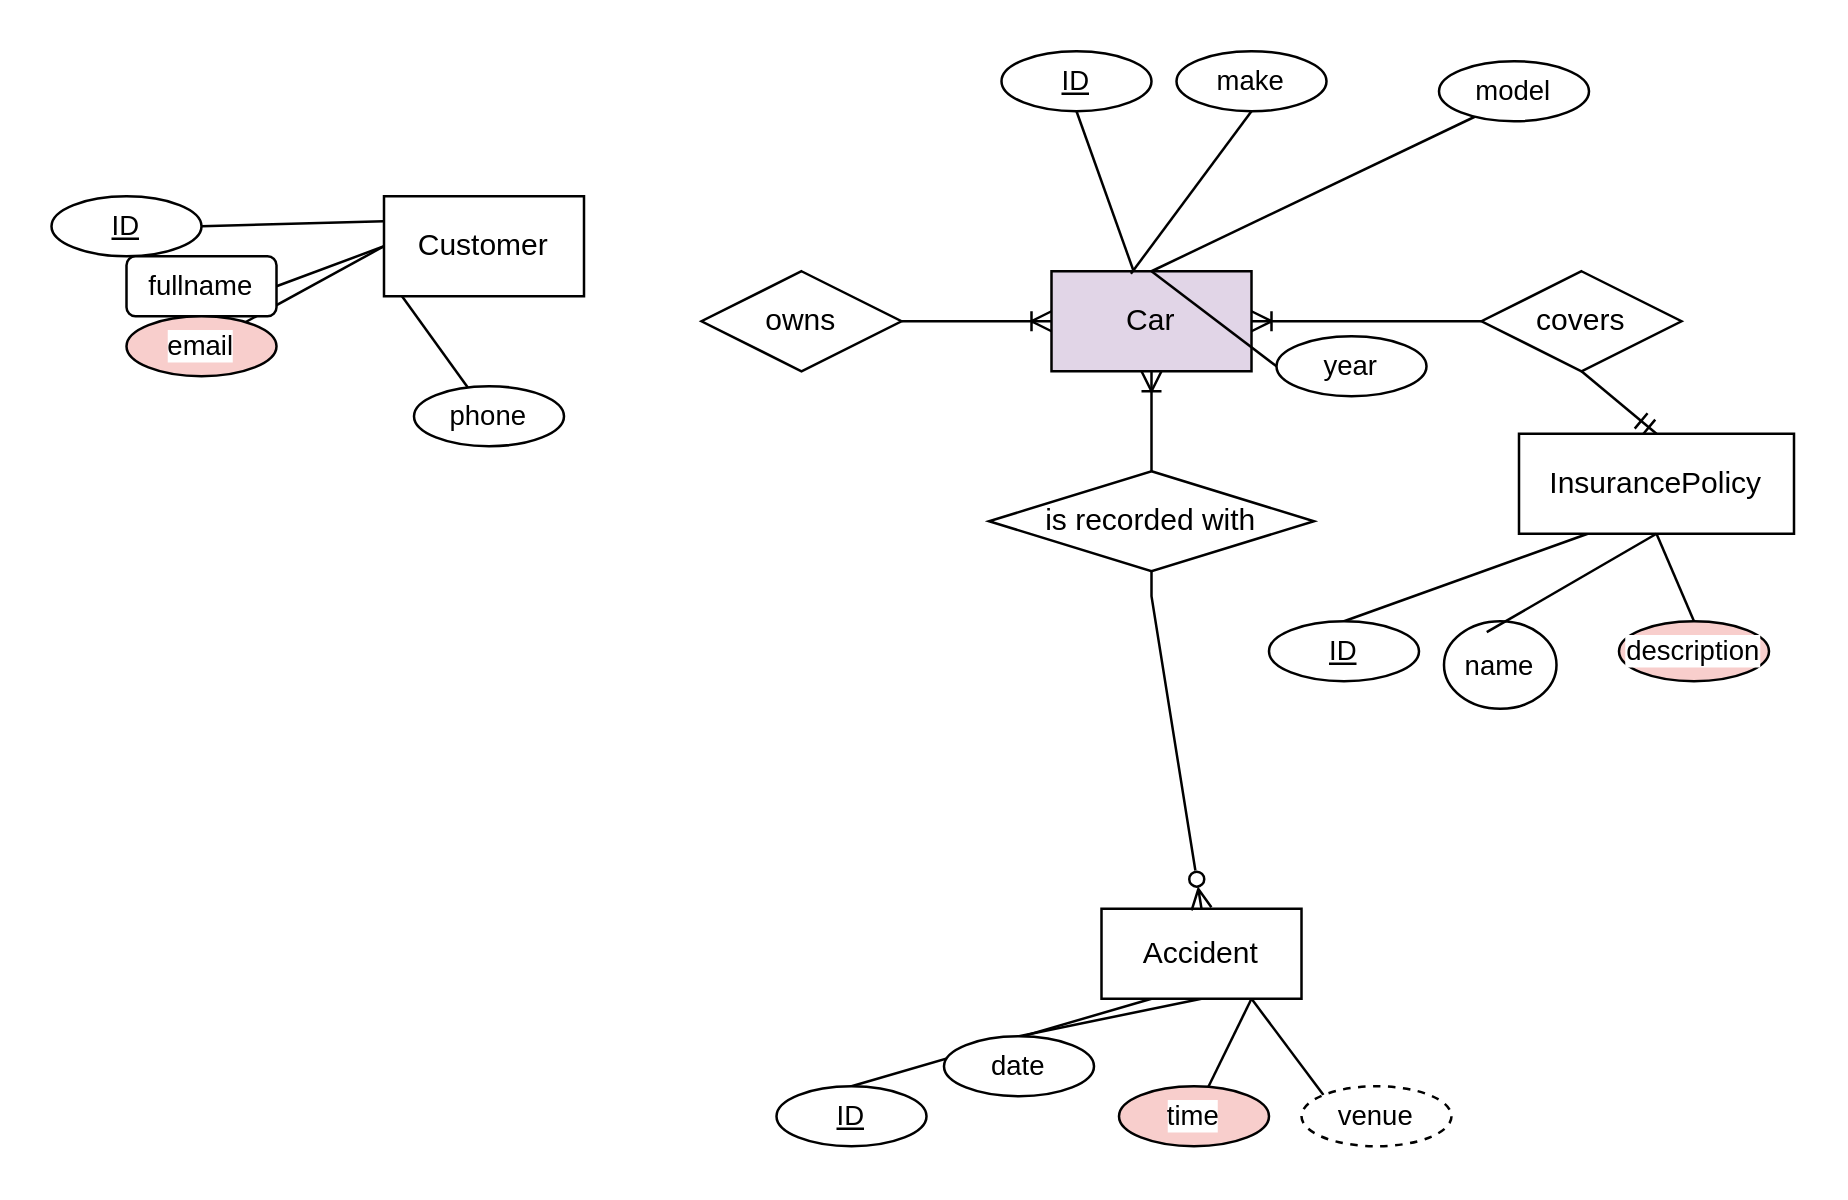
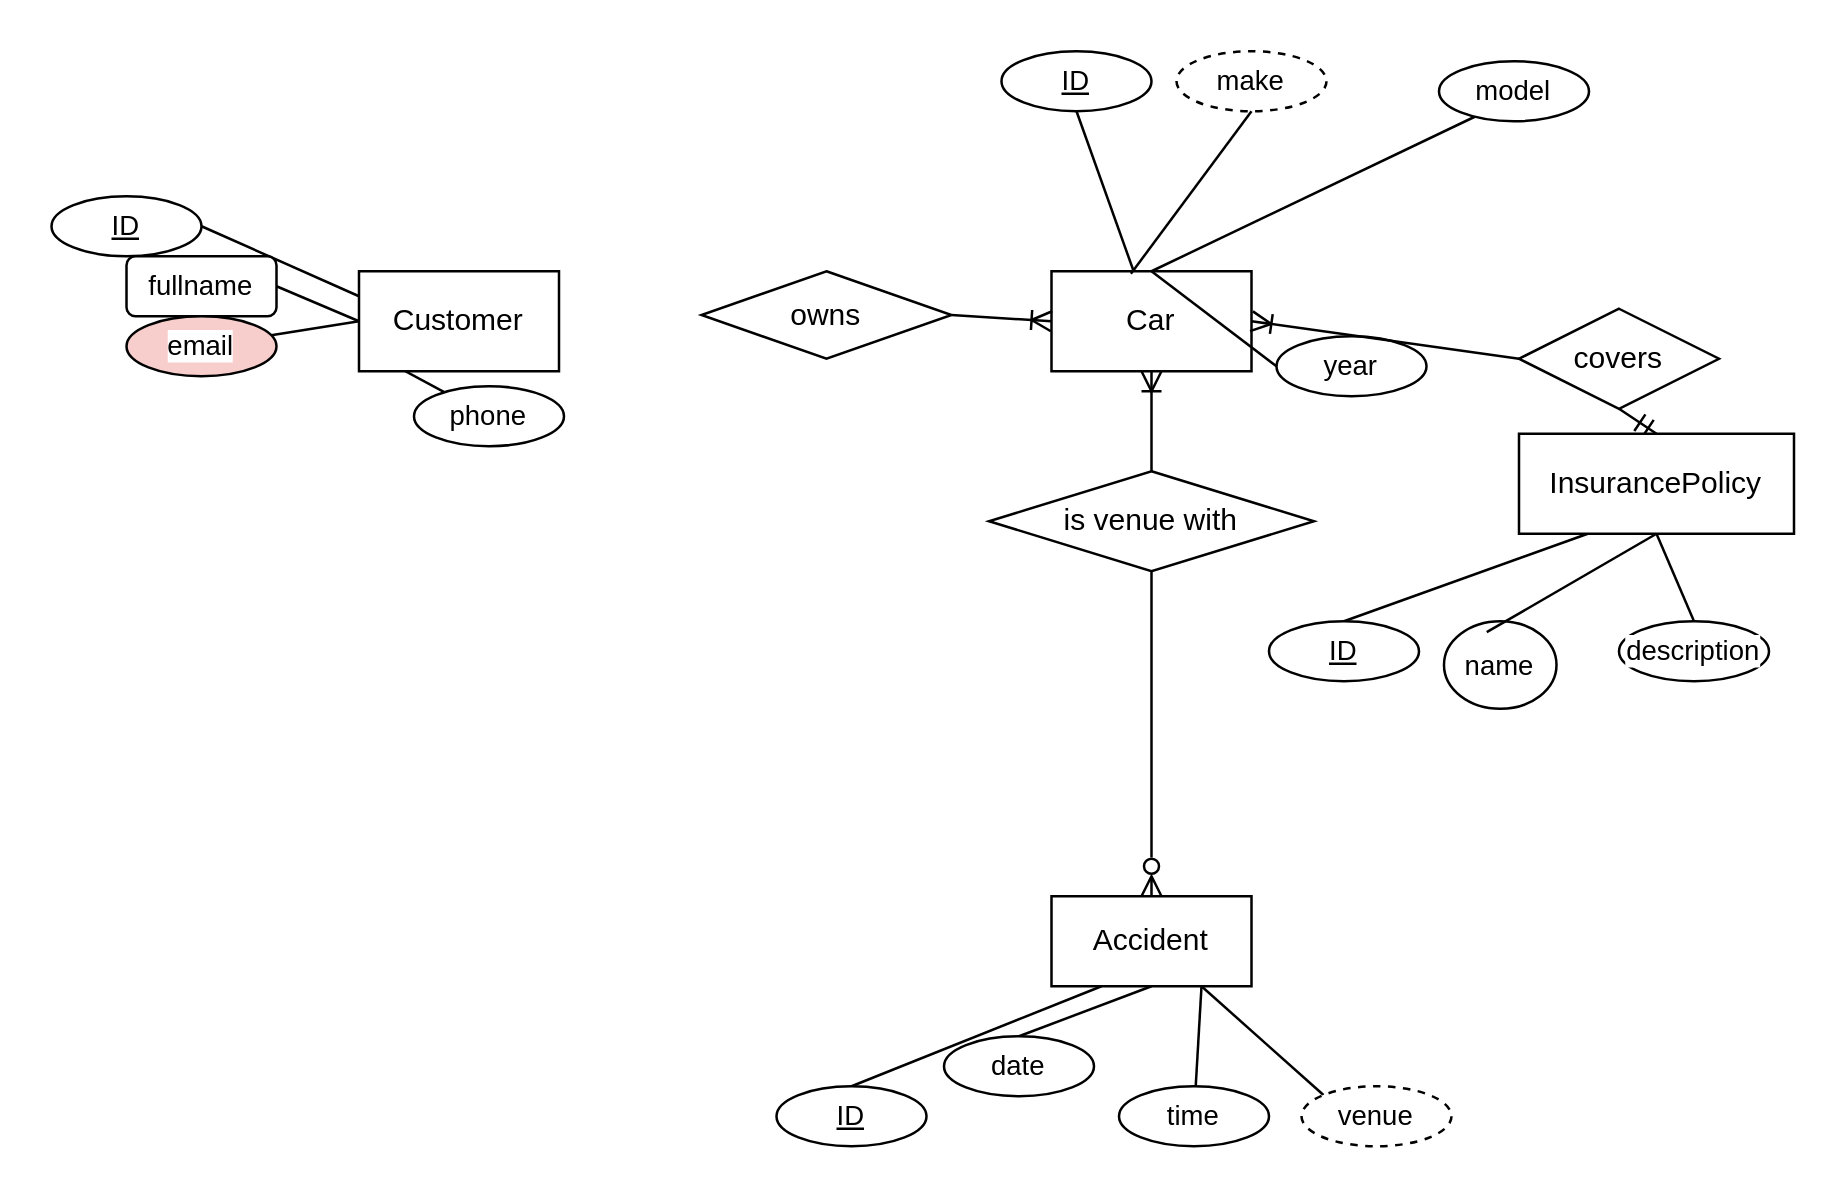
  <mxCell id="0" />
  <mxCell id="1" parent="0" />
  <mxCell id="2" style="edgeStyle=none;shape=connector;rounded=0;orthogonalLoop=1;jettySize=auto;html=1;exitX=0;exitY=0.25;exitDx=0;exitDy=0;entryX=1;entryY=0.5;entryDx=0;entryDy=0;strokeColor=default;align=center;verticalAlign=middle;fontFamily=Helvetica;fontSize=11;fontColor=default;labelBackgroundColor=default;endArrow=none;endFill=0;" edge="1" parent="1" source="6" target="23"><mxGeometry relative="1" as="geometry" /></mxCell>
  <mxCell id="3" style="edgeStyle=none;shape=connector;rounded=0;orthogonalLoop=1;jettySize=auto;html=1;exitX=0;exitY=0.5;exitDx=0;exitDy=0;entryX=1;entryY=0.5;entryDx=0;entryDy=0;strokeColor=default;align=center;verticalAlign=middle;fontFamily=Helvetica;fontSize=11;fontColor=default;labelBackgroundColor=default;endArrow=none;endFill=0;" edge="1" parent="1" source="6" target="24"><mxGeometry relative="1" as="geometry" /></mxCell>
  <mxCell id="4" style="edgeStyle=none;shape=connector;rounded=0;orthogonalLoop=1;jettySize=auto;html=1;exitX=0;exitY=0.5;exitDx=0;exitDy=0;strokeColor=default;align=center;verticalAlign=middle;fontFamily=Helvetica;fontSize=11;fontColor=default;labelBackgroundColor=default;endArrow=none;endFill=0;" edge="1" parent="1" source="6" target="25"><mxGeometry relative="1" as="geometry" /></mxCell>
  <mxCell id="5" style="edgeStyle=none;shape=connector;rounded=0;orthogonalLoop=1;jettySize=auto;html=1;exitX=0;exitY=0.75;exitDx=0;exitDy=0;strokeColor=default;align=center;verticalAlign=middle;fontFamily=Helvetica;fontSize=11;fontColor=default;labelBackgroundColor=default;endArrow=none;endFill=0;" edge="1" parent="1" source="6" target="26"><mxGeometry relative="1" as="geometry" /></mxCell>
- <mxCell id="6" value="Customer" style="rounded=0;whiteSpace=wrap;html=1;" vertex="1" parent="1"><mxGeometry x="153" y="78" width="80" height="40" as="geometry" /></mxCell>
+ <mxCell id="6" value="Customer" style="rounded=0;whiteSpace=wrap;html=1;" vertex="1" parent="1"><mxGeometry x="143" y="108" width="80" height="40" as="geometry" /></mxCell>
  <mxCell id="7" style="edgeStyle=none;shape=connector;rounded=0;orthogonalLoop=1;jettySize=auto;html=1;exitX=0.5;exitY=1;exitDx=0;exitDy=0;entryX=0.5;entryY=0;entryDx=0;entryDy=0;strokeColor=default;align=center;verticalAlign=middle;fontFamily=Helvetica;fontSize=11;fontColor=default;labelBackgroundColor=default;endArrow=none;endFill=0;startArrow=ERoneToMany;startFill=0;" edge="1" parent="1" source="9" target="18"><mxGeometry relative="1" as="geometry"><Array as="points"><mxPoint x="460" y="158" /></Array></mxGeometry></mxCell>
  <mxCell id="8" style="edgeStyle=none;shape=connector;rounded=0;orthogonalLoop=1;jettySize=auto;html=1;exitX=0.5;exitY=0;exitDx=0;exitDy=0;strokeColor=default;align=center;verticalAlign=middle;fontFamily=Helvetica;fontSize=11;fontColor=default;labelBackgroundColor=default;endArrow=none;endFill=0;entryX=0.28;entryY=0.875;entryDx=0;entryDy=0;entryPerimeter=0;" edge="1" parent="1" source="9" target="31"><mxGeometry relative="1" as="geometry"><mxPoint x="560" y="44" as="targetPoint" /><mxPoint x="480" y="64" as="sourcePoint" /></mxGeometry></mxCell>
- <mxCell id="9" value="Car" style="rounded=0;whiteSpace=wrap;html=1;fillColor=#e1d5e7;" vertex="1" parent="1"><mxGeometry x="420" y="108" width="80" height="40" as="geometry" /></mxCell>
+ <mxCell id="9" value="Car" style="rounded=0;whiteSpace=wrap;html=1;" vertex="1" parent="1"><mxGeometry x="420" y="108" width="80" height="40" as="geometry" /></mxCell>
  <mxCell id="10" style="edgeStyle=none;shape=connector;rounded=0;orthogonalLoop=1;jettySize=auto;html=1;exitX=1;exitY=0.5;exitDx=0;exitDy=0;entryX=0;entryY=0.5;entryDx=0;entryDy=0;strokeColor=default;align=center;verticalAlign=middle;fontFamily=Helvetica;fontSize=11;fontColor=default;labelBackgroundColor=default;endArrow=ERoneToMany;endFill=0;strokeWidth=1;" edge="1" parent="1" source="11" target="9"><mxGeometry relative="1" as="geometry" /></mxCell>
- <mxCell id="11" value="owns" style="shape=rhombus;perimeter=rhombusPerimeter;whiteSpace=wrap;html=1;align=center;" vertex="1" parent="1"><mxGeometry x="280" y="108" width="80" height="40" as="geometry" /></mxCell>
+ <mxCell id="11" value="owns" style="shape=rhombus;perimeter=rhombusPerimeter;whiteSpace=wrap;html=1;align=center;" vertex="1" parent="1"><mxGeometry x="280" y="108" width="100" height="35" as="geometry" /></mxCell>
  <mxCell id="12" style="edgeStyle=none;shape=connector;rounded=0;orthogonalLoop=1;jettySize=auto;html=1;exitX=0.25;exitY=1;exitDx=0;exitDy=0;entryX=0.5;entryY=0;entryDx=0;entryDy=0;strokeColor=default;align=center;verticalAlign=middle;fontFamily=Helvetica;fontSize=11;fontColor=default;labelBackgroundColor=default;endArrow=none;endFill=0;" edge="1" parent="1" source="16" target="40"><mxGeometry relative="1" as="geometry" /></mxCell>
  <mxCell id="13" style="edgeStyle=none;shape=connector;rounded=0;orthogonalLoop=1;jettySize=auto;html=1;exitX=0.5;exitY=1;exitDx=0;exitDy=0;entryX=0.5;entryY=0;entryDx=0;entryDy=0;strokeColor=default;align=center;verticalAlign=middle;fontFamily=Helvetica;fontSize=11;fontColor=default;labelBackgroundColor=default;endArrow=none;endFill=0;" edge="1" parent="1" source="16" target="41"><mxGeometry relative="1" as="geometry" /></mxCell>
  <mxCell id="14" style="edgeStyle=none;shape=connector;rounded=0;orthogonalLoop=1;jettySize=auto;html=1;exitX=0.75;exitY=1;exitDx=0;exitDy=0;strokeColor=default;align=center;verticalAlign=middle;fontFamily=Helvetica;fontSize=11;fontColor=default;labelBackgroundColor=default;endArrow=none;endFill=0;" edge="1" parent="1" source="16" target="42"><mxGeometry relative="1" as="geometry" /></mxCell>
  <mxCell id="15" style="edgeStyle=none;shape=connector;rounded=0;orthogonalLoop=1;jettySize=auto;html=1;exitX=0.75;exitY=1;exitDx=0;exitDy=0;entryX=0;entryY=0;entryDx=0;entryDy=0;strokeColor=default;align=center;verticalAlign=middle;fontFamily=Helvetica;fontSize=11;fontColor=default;labelBackgroundColor=default;endArrow=none;endFill=0;" edge="1" parent="1" source="16" target="43"><mxGeometry relative="1" as="geometry" /></mxCell>
- <mxCell id="16" value="Accident" style="rounded=0;whiteSpace=wrap;html=1;" vertex="1" parent="1"><mxGeometry x="440" y="363" width="80" height="36" as="geometry" /></mxCell>
+ <mxCell id="16" value="Accident" style="rounded=0;whiteSpace=wrap;html=1;" vertex="1" parent="1"><mxGeometry x="420" y="358" width="80" height="36" as="geometry" /></mxCell>
  <mxCell id="17" style="edgeStyle=none;shape=connector;rounded=0;orthogonalLoop=1;jettySize=auto;html=1;exitX=0.5;exitY=1;exitDx=0;exitDy=0;entryX=0.5;entryY=0;entryDx=0;entryDy=0;strokeColor=default;align=center;verticalAlign=middle;fontFamily=Helvetica;fontSize=11;fontColor=default;labelBackgroundColor=default;endArrow=ERzeroToMany;endFill=0;" edge="1" parent="1" source="18" target="16"><mxGeometry relative="1" as="geometry"><Array as="points"><mxPoint x="460" y="238" /></Array></mxGeometry></mxCell>
- <mxCell id="18" value="is recorded with" style="shape=rhombus;perimeter=rhombusPerimeter;whiteSpace=wrap;html=1;align=center;" vertex="1" parent="1"><mxGeometry x="395" y="188" width="130" height="40" as="geometry" /></mxCell>
+ <mxCell id="18" value="is venue with" style="shape=rhombus;perimeter=rhombusPerimeter;whiteSpace=wrap;html=1;align=center;" vertex="1" parent="1"><mxGeometry x="395" y="188" width="130" height="40" as="geometry" /></mxCell>
  <mxCell id="19" style="edgeStyle=none;shape=connector;rounded=0;orthogonalLoop=1;jettySize=auto;html=1;exitX=0.25;exitY=1;exitDx=0;exitDy=0;entryX=0.5;entryY=0;entryDx=0;entryDy=0;strokeColor=default;align=center;verticalAlign=middle;fontFamily=Helvetica;fontSize=11;fontColor=default;labelBackgroundColor=default;endArrow=none;endFill=0;" edge="1" parent="1" source="22" target="34"><mxGeometry relative="1" as="geometry" /></mxCell>
  <mxCell id="20" style="edgeStyle=none;shape=connector;rounded=0;orthogonalLoop=1;jettySize=auto;html=1;exitX=0.5;exitY=1;exitDx=0;exitDy=0;entryX=0.5;entryY=0;entryDx=0;entryDy=0;strokeColor=default;align=center;verticalAlign=middle;fontFamily=Helvetica;fontSize=11;fontColor=default;labelBackgroundColor=default;endArrow=none;endFill=0;" edge="1" parent="1" source="22" target="37"><mxGeometry relative="1" as="geometry" /></mxCell>
  <mxCell id="21" style="edgeStyle=none;shape=connector;rounded=0;orthogonalLoop=1;jettySize=auto;html=1;exitX=0.5;exitY=0;exitDx=0;exitDy=0;entryX=0.5;entryY=1;entryDx=0;entryDy=0;strokeColor=default;align=center;verticalAlign=middle;fontFamily=Helvetica;fontSize=11;fontColor=default;labelBackgroundColor=default;endArrow=none;endFill=0;startArrow=ERmandOne;startFill=0;" edge="1" parent="1" source="22" target="39"><mxGeometry relative="1" as="geometry" /></mxCell>
  <mxCell id="22" value="InsurancePolicy" style="rounded=0;whiteSpace=wrap;html=1;" vertex="1" parent="1"><mxGeometry x="607" y="173" width="110" height="40" as="geometry" /></mxCell>
  <mxCell id="23" value="ID" style="ellipse;whiteSpace=wrap;html=1;align=center;fontFamily=Helvetica;fontSize=11;fontColor=default;labelBackgroundColor=default;fontStyle=4" vertex="1" parent="1"><mxGeometry x="20" y="78" width="60" height="24" as="geometry" /></mxCell>
  <mxCell id="24" value="fullname" style="whiteSpace=wrap;html=1;align=center;fontFamily=Helvetica;fontSize=11;fontColor=default;labelBackgroundColor=default;rounded=1;" vertex="1" parent="1"><mxGeometry x="50" y="102" width="60" height="24" as="geometry" /></mxCell>
  <mxCell id="25" value="email" style="ellipse;whiteSpace=wrap;html=1;align=center;fontFamily=Helvetica;fontSize=11;fontColor=default;labelBackgroundColor=default;fillColor=#f8cecc;" vertex="1" parent="1"><mxGeometry x="50" y="126" width="60" height="24" as="geometry" /></mxCell>
  <mxCell id="26" value="phone" style="ellipse;whiteSpace=wrap;html=1;align=center;fontFamily=Helvetica;fontSize=11;fontColor=default;labelBackgroundColor=default;" vertex="1" parent="1"><mxGeometry x="165" y="154" width="60" height="24" as="geometry" /></mxCell>
  <mxCell id="27" style="edgeStyle=none;shape=connector;rounded=0;orthogonalLoop=1;jettySize=auto;html=1;exitX=0.5;exitY=1;exitDx=0;exitDy=0;strokeColor=default;align=center;verticalAlign=middle;fontFamily=Helvetica;fontSize=11;fontColor=default;labelBackgroundColor=default;endArrow=none;endFill=0;" edge="1" parent="1" source="28" target="9"><mxGeometry relative="1" as="geometry" /></mxCell>
  <mxCell id="28" value="&lt;u&gt;ID&lt;/u&gt;" style="ellipse;whiteSpace=wrap;html=1;align=center;fontFamily=Helvetica;fontSize=11;fontColor=default;labelBackgroundColor=default;" vertex="1" parent="1"><mxGeometry x="400" y="20" width="60" height="24" as="geometry" /></mxCell>
- <mxCell id="29" value="make" style="ellipse;whiteSpace=wrap;html=1;align=center;fontFamily=Helvetica;fontSize=11;fontColor=default;labelBackgroundColor=default;" vertex="1" parent="1"><mxGeometry x="470" y="20" width="60" height="24" as="geometry" /></mxCell>
+ <mxCell id="29" value="make" style="ellipse;whiteSpace=wrap;html=1;align=center;fontFamily=Helvetica;fontSize=11;fontColor=default;labelBackgroundColor=default;dashed=1;" vertex="1" parent="1"><mxGeometry x="470" y="20" width="60" height="24" as="geometry" /></mxCell>
  <mxCell id="30" style="edgeStyle=none;shape=connector;rounded=0;orthogonalLoop=1;jettySize=auto;html=1;strokeColor=default;align=center;verticalAlign=middle;fontFamily=Helvetica;fontSize=11;fontColor=default;labelBackgroundColor=default;endArrow=none;endFill=0;entryX=0.5;entryY=1;entryDx=0;entryDy=0;exitX=0.397;exitY=0.025;exitDx=0;exitDy=0;exitPerimeter=0;" edge="1" parent="1" source="9" target="29"><mxGeometry relative="1" as="geometry"><mxPoint x="470" y="58" as="sourcePoint" /><mxPoint x="480" y="54" as="targetPoint" /></mxGeometry></mxCell>
  <mxCell id="31" value="model" style="ellipse;whiteSpace=wrap;html=1;align=center;fontFamily=Helvetica;fontSize=11;fontColor=default;labelBackgroundColor=default;" vertex="1" parent="1"><mxGeometry x="575" y="24" width="60" height="24" as="geometry" /></mxCell>
  <mxCell id="32" style="edgeStyle=none;shape=connector;rounded=0;orthogonalLoop=1;jettySize=auto;html=1;exitX=0;exitY=0.5;exitDx=0;exitDy=0;entryX=0.5;entryY=0;entryDx=0;entryDy=0;strokeColor=default;align=center;verticalAlign=middle;fontFamily=Helvetica;fontSize=11;fontColor=default;labelBackgroundColor=default;endArrow=none;endFill=0;" edge="1" parent="1" source="33" target="9"><mxGeometry relative="1" as="geometry" /></mxCell>
  <mxCell id="33" value="year" style="ellipse;whiteSpace=wrap;html=1;align=center;fontFamily=Helvetica;fontSize=11;fontColor=default;labelBackgroundColor=default;" vertex="1" parent="1"><mxGeometry x="510" y="134" width="60" height="24" as="geometry" /></mxCell>
  <mxCell id="34" value="&lt;u&gt;ID&lt;/u&gt;" style="ellipse;whiteSpace=wrap;html=1;align=center;fontFamily=Helvetica;fontSize=11;fontColor=default;labelBackgroundColor=default;" vertex="1" parent="1"><mxGeometry x="507" y="248" width="60" height="24" as="geometry" /></mxCell>
  <mxCell id="35" value="name" style="ellipse;whiteSpace=wrap;html=1;align=center;fontFamily=Helvetica;fontSize=11;fontColor=default;labelBackgroundColor=default;" vertex="1" parent="1"><mxGeometry x="577" y="248" width="45" height="35" as="geometry" /></mxCell>
  <mxCell id="36" style="edgeStyle=none;shape=connector;rounded=0;orthogonalLoop=1;jettySize=auto;html=1;exitX=0.5;exitY=1;exitDx=0;exitDy=0;entryX=0.38;entryY=0.125;entryDx=0;entryDy=0;entryPerimeter=0;strokeColor=default;align=center;verticalAlign=middle;fontFamily=Helvetica;fontSize=11;fontColor=default;labelBackgroundColor=default;endArrow=none;endFill=0;" edge="1" parent="1" source="22" target="35"><mxGeometry relative="1" as="geometry" /></mxCell>
- <mxCell id="37" value="description" style="ellipse;whiteSpace=wrap;html=1;align=center;fontFamily=Helvetica;fontSize=11;fontColor=default;labelBackgroundColor=default;fillColor=#f8cecc;" vertex="1" parent="1"><mxGeometry x="647" y="248" width="60" height="24" as="geometry" /></mxCell>
+ <mxCell id="37" value="description" style="ellipse;whiteSpace=wrap;html=1;align=center;fontFamily=Helvetica;fontSize=11;fontColor=default;labelBackgroundColor=default;" vertex="1" parent="1"><mxGeometry x="647" y="248" width="60" height="24" as="geometry" /></mxCell>
  <mxCell id="38" style="edgeStyle=none;shape=connector;rounded=0;orthogonalLoop=1;jettySize=auto;html=1;exitX=0;exitY=0.5;exitDx=0;exitDy=0;entryX=1;entryY=0.5;entryDx=0;entryDy=0;strokeColor=default;align=center;verticalAlign=middle;fontFamily=Helvetica;fontSize=11;fontColor=default;labelBackgroundColor=default;endArrow=ERoneToMany;endFill=0;" edge="1" parent="1" source="39" target="9"><mxGeometry relative="1" as="geometry" /></mxCell>
- <mxCell id="39" value="covers" style="shape=rhombus;perimeter=rhombusPerimeter;whiteSpace=wrap;html=1;align=center;" vertex="1" parent="1"><mxGeometry x="592" y="108" width="80" height="40" as="geometry" /></mxCell>
+ <mxCell id="39" value="covers" style="shape=rhombus;perimeter=rhombusPerimeter;whiteSpace=wrap;html=1;align=center;" vertex="1" parent="1"><mxGeometry x="607" y="123" width="80" height="40" as="geometry" /></mxCell>
  <mxCell id="40" value="ID" style="ellipse;whiteSpace=wrap;html=1;align=center;fontFamily=Helvetica;fontSize=11;fontColor=default;labelBackgroundColor=default;fontStyle=4" vertex="1" parent="1"><mxGeometry x="310" y="434" width="60" height="24" as="geometry" /></mxCell>
  <mxCell id="41" value="date" style="ellipse;whiteSpace=wrap;html=1;align=center;fontFamily=Helvetica;fontSize=11;fontColor=default;labelBackgroundColor=default;" vertex="1" parent="1"><mxGeometry x="377" y="414" width="60" height="24" as="geometry" /></mxCell>
- <mxCell id="42" value="time" style="ellipse;whiteSpace=wrap;html=1;align=center;fontFamily=Helvetica;fontSize=11;fontColor=default;labelBackgroundColor=default;fillColor=#f8cecc;" vertex="1" parent="1"><mxGeometry x="447" y="434" width="60" height="24" as="geometry" /></mxCell>
+ <mxCell id="42" value="time" style="ellipse;whiteSpace=wrap;html=1;align=center;fontFamily=Helvetica;fontSize=11;fontColor=default;labelBackgroundColor=default;" vertex="1" parent="1"><mxGeometry x="447" y="434" width="60" height="24" as="geometry" /></mxCell>
  <mxCell id="43" value="venue" style="ellipse;whiteSpace=wrap;html=1;align=center;fontFamily=Helvetica;fontSize=11;fontColor=default;labelBackgroundColor=default;dashed=1;" vertex="1" parent="1"><mxGeometry x="520" y="434" width="60" height="24" as="geometry" /></mxCell>
